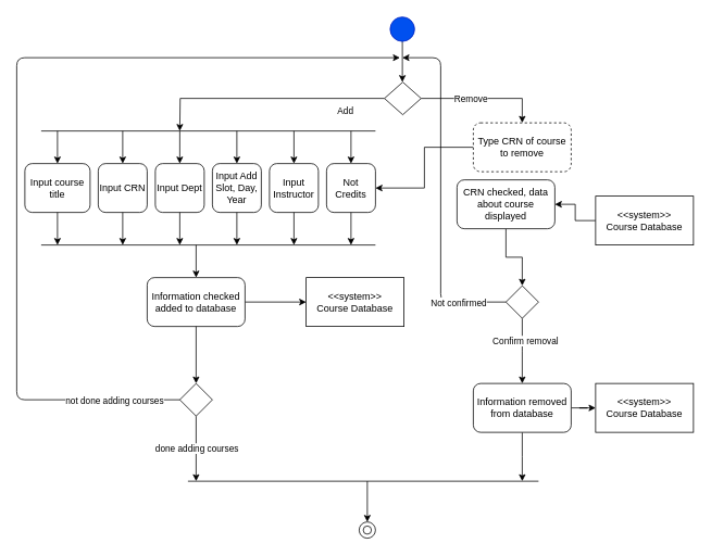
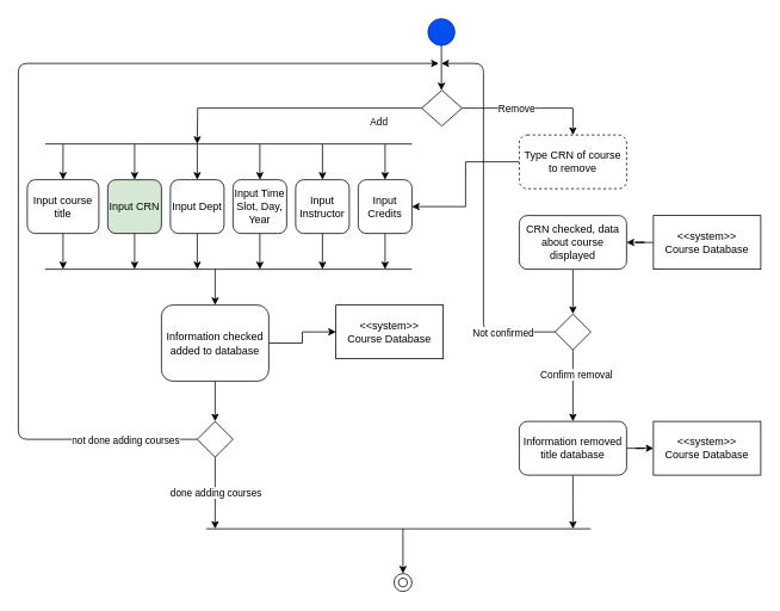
  <mxCell id="0" />
  <mxCell id="1" parent="0" />
  <mxCell id="2" value="" style="ellipse;whiteSpace=wrap;html=1;aspect=fixed;" parent="1" vertex="1"><mxGeometry x="440" y="640" width="20" height="20" as="geometry" /></mxCell>
  <mxCell id="3" value="" style="edgeStyle=orthogonalEdgeStyle;rounded=0;orthogonalLoop=1;jettySize=auto;html=1;" parent="1" source="4" edge="1"><mxGeometry relative="1" as="geometry"><mxPoint x="492.98" y="100" as="targetPoint" /></mxGeometry></mxCell>
  <mxCell id="4" value="" style="ellipse;whiteSpace=wrap;html=1;aspect=fixed;fillColor=#0050ef;strokeColor=#001DBC;fontColor=#ffffff;" parent="1" vertex="1"><mxGeometry x="477.98" y="20" width="30" height="30" as="geometry" /></mxCell>
  <mxCell id="5" value="" style="edgeStyle=orthogonalEdgeStyle;rounded=0;orthogonalLoop=1;jettySize=auto;html=1;" parent="1" source="9" edge="1"><mxGeometry relative="1" as="geometry"><mxPoint x="220" y="160" as="targetPoint" /></mxGeometry></mxCell>
  <mxCell id="6" value="Add" style="edgeLabel;html=1;align=center;verticalAlign=middle;resizable=0;points=[];" parent="5" vertex="1" connectable="0"><mxGeometry x="0.802" y="202" relative="1" as="geometry"><mxPoint as="offset" /></mxGeometry></mxCell>
  <mxCell id="7" value="" style="edgeStyle=orthogonalEdgeStyle;rounded=0;orthogonalLoop=1;jettySize=auto;html=1;entryX=0.5;entryY=0;entryDx=0;entryDy=0;" parent="1" source="9" target="42" edge="1"><mxGeometry relative="1" as="geometry"><mxPoint x="660" y="147" as="targetPoint" /></mxGeometry></mxCell>
  <mxCell id="8" value="Remove" style="edgeLabel;html=1;align=center;verticalAlign=middle;resizable=0;points=[];" parent="7" vertex="1" connectable="0"><mxGeometry x="-0.207" relative="1" as="geometry"><mxPoint as="offset" /></mxGeometry></mxCell>
  <mxCell id="9" value="" style="rhombus;whiteSpace=wrap;html=1;" parent="1" vertex="1"><mxGeometry x="470.98" y="100" width="45" height="40" as="geometry" /></mxCell>
  <mxCell id="10" value="Input course title" style="rounded=1;whiteSpace=wrap;html=1;" parent="1" vertex="1"><mxGeometry x="30" y="200" width="80" height="60" as="geometry" /></mxCell>
  <mxCell id="11" value="" style="endArrow=none;html=1;" parent="1" edge="1"><mxGeometry width="50" height="50" relative="1" as="geometry"><mxPoint x="50" y="160" as="sourcePoint" /><mxPoint x="460" y="160" as="targetPoint" /></mxGeometry></mxCell>
  <mxCell id="12" value="" style="endArrow=classic;html=1;entryX=0.5;entryY=0;entryDx=0;entryDy=0;" parent="1" target="10" edge="1"><mxGeometry width="50" height="50" relative="1" as="geometry"><mxPoint x="70" y="160" as="sourcePoint" /><mxPoint x="290" y="180" as="targetPoint" /></mxGeometry></mxCell>
  <mxCell id="13" value="" style="endArrow=classic;html=1;entryX=0.5;entryY=0;entryDx=0;entryDy=0;" parent="1" target="14" edge="1"><mxGeometry width="50" height="50" relative="1" as="geometry"><mxPoint x="150" y="160" as="sourcePoint" /><mxPoint x="200" y="200" as="targetPoint" /></mxGeometry></mxCell>
- <mxCell id="14" value="Input CRN" style="rounded=1;whiteSpace=wrap;html=1;" parent="1" vertex="1"><mxGeometry x="120" y="200" width="60" height="60" as="geometry" /></mxCell>
+ <mxCell id="14" value="Input CRN" style="rounded=1;whiteSpace=wrap;html=1;fillColor=#d5e8d4;" parent="1" vertex="1"><mxGeometry x="120" y="200" width="60" height="60" as="geometry" /></mxCell>
  <mxCell id="15" value="Input Dept" style="rounded=1;whiteSpace=wrap;html=1;" parent="1" vertex="1"><mxGeometry x="190" y="200" width="60" height="60" as="geometry" /></mxCell>
- <mxCell id="16" value="Input Add Slot, Day, Year" style="rounded=1;whiteSpace=wrap;html=1;" parent="1" vertex="1"><mxGeometry x="260" y="200" width="60" height="60" as="geometry" /></mxCell>
+ <mxCell id="16" value="Input Time Slot, Day, Year" style="rounded=1;whiteSpace=wrap;html=1;" parent="1" vertex="1"><mxGeometry x="260" y="200" width="60" height="60" as="geometry" /></mxCell>
  <mxCell id="17" value="" style="endArrow=classic;html=1;entryX=0.5;entryY=0;entryDx=0;entryDy=0;" parent="1" target="15" edge="1"><mxGeometry width="50" height="50" relative="1" as="geometry"><mxPoint x="220" y="160" as="sourcePoint" /><mxPoint x="210" y="70" as="targetPoint" /></mxGeometry></mxCell>
  <mxCell id="18" value="" style="endArrow=classic;html=1;entryX=0.5;entryY=0;entryDx=0;entryDy=0;" parent="1" target="16" edge="1"><mxGeometry width="50" height="50" relative="1" as="geometry"><mxPoint x="290" y="160" as="sourcePoint" /><mxPoint x="270" y="200" as="targetPoint" /><Array as="points" /></mxGeometry></mxCell>
  <mxCell id="19" value="Input Instructor" style="rounded=1;whiteSpace=wrap;html=1;" parent="1" vertex="1"><mxGeometry x="330" y="200" width="60" height="60" as="geometry" /></mxCell>
  <mxCell id="20" value="" style="endArrow=classic;html=1;entryX=0.5;entryY=0;entryDx=0;entryDy=0;" parent="1" edge="1"><mxGeometry width="50" height="50" relative="1" as="geometry"><mxPoint x="360" y="160" as="sourcePoint" /><mxPoint x="360" y="200" as="targetPoint" /><Array as="points" /></mxGeometry></mxCell>
- <mxCell id="21" value="Not Credits" style="rounded=1;whiteSpace=wrap;html=1;" parent="1" vertex="1"><mxGeometry x="400" y="200" width="60" height="60" as="geometry" /></mxCell>
+ <mxCell id="21" value="Input Credits" style="rounded=1;whiteSpace=wrap;html=1;" parent="1" vertex="1"><mxGeometry x="400" y="200" width="60" height="60" as="geometry" /></mxCell>
  <mxCell id="22" value="" style="endArrow=classic;html=1;entryX=0.5;entryY=0;entryDx=0;entryDy=0;" parent="1" target="21" edge="1"><mxGeometry width="50" height="50" relative="1" as="geometry"><mxPoint x="430" y="160" as="sourcePoint" /><mxPoint x="540" y="170" as="targetPoint" /></mxGeometry></mxCell>
  <mxCell id="23" value="" style="edgeStyle=orthogonalEdgeStyle;rounded=0;orthogonalLoop=1;jettySize=auto;html=1;" parent="1" source="24" target="33" edge="1"><mxGeometry relative="1" as="geometry" /></mxCell>
- <mxCell id="24" value="Information checked added to database" style="rounded=1;whiteSpace=wrap;html=1;" parent="1" vertex="1"><mxGeometry x="180" y="340" width="120" height="60" as="geometry" /></mxCell>
+ <mxCell id="24" value="Information checked added to database" style="rounded=1;whiteSpace=wrap;html=1;" parent="1" vertex="1"><mxGeometry x="180" y="340" width="120" height="85" as="geometry" /></mxCell>
  <mxCell id="25" value="" style="endArrow=none;html=1;" parent="1" edge="1"><mxGeometry width="50" height="50" relative="1" as="geometry"><mxPoint x="50" y="300" as="sourcePoint" /><mxPoint x="460" y="300" as="targetPoint" /></mxGeometry></mxCell>
  <mxCell id="26" value="" style="endArrow=classic;html=1;entryX=0.5;entryY=0;entryDx=0;entryDy=0;" parent="1" edge="1"><mxGeometry width="50" height="50" relative="1" as="geometry"><mxPoint x="70" y="260" as="sourcePoint" /><mxPoint x="70" y="300" as="targetPoint" /></mxGeometry></mxCell>
  <mxCell id="27" value="" style="endArrow=classic;html=1;entryX=0.5;entryY=0;entryDx=0;entryDy=0;" parent="1" edge="1"><mxGeometry width="50" height="50" relative="1" as="geometry"><mxPoint x="150" y="260" as="sourcePoint" /><mxPoint x="150" y="300" as="targetPoint" /></mxGeometry></mxCell>
  <mxCell id="28" value="" style="endArrow=classic;html=1;entryX=0.5;entryY=0;entryDx=0;entryDy=0;" parent="1" edge="1"><mxGeometry width="50" height="50" relative="1" as="geometry"><mxPoint x="220" y="260" as="sourcePoint" /><mxPoint x="220" y="300" as="targetPoint" /></mxGeometry></mxCell>
  <mxCell id="29" value="" style="endArrow=classic;html=1;entryX=0.5;entryY=0;entryDx=0;entryDy=0;" parent="1" edge="1"><mxGeometry width="50" height="50" relative="1" as="geometry"><mxPoint x="290" y="260" as="sourcePoint" /><mxPoint x="290" y="300" as="targetPoint" /><Array as="points" /></mxGeometry></mxCell>
  <mxCell id="30" value="" style="endArrow=classic;html=1;entryX=0.5;entryY=0;entryDx=0;entryDy=0;" parent="1" edge="1"><mxGeometry width="50" height="50" relative="1" as="geometry"><mxPoint x="360" y="260" as="sourcePoint" /><mxPoint x="360" y="300" as="targetPoint" /><Array as="points" /></mxGeometry></mxCell>
  <mxCell id="31" value="" style="endArrow=classic;html=1;entryX=0.5;entryY=0;entryDx=0;entryDy=0;" parent="1" edge="1"><mxGeometry width="50" height="50" relative="1" as="geometry"><mxPoint x="430" y="260" as="sourcePoint" /><mxPoint x="430" y="300" as="targetPoint" /></mxGeometry></mxCell>
  <mxCell id="32" value="" style="endArrow=classic;html=1;entryX=0.5;entryY=0;entryDx=0;entryDy=0;" parent="1" target="24" edge="1"><mxGeometry width="50" height="50" relative="1" as="geometry"><mxPoint x="240" y="300" as="sourcePoint" /><mxPoint x="160" y="390" as="targetPoint" /></mxGeometry></mxCell>
  <mxCell id="33" value="&lt;div&gt;&amp;lt;&amp;lt;system&amp;gt;&amp;gt;&lt;/div&gt;&lt;div&gt;Course Database&lt;br&gt;&lt;/div&gt;" style="rounded=0;whiteSpace=wrap;html=1;" parent="1" vertex="1"><mxGeometry x="375" y="340" width="120" height="60" as="geometry" /></mxCell>
  <mxCell id="34" value="" style="endArrow=classic;html=1;exitX=0.5;exitY=1;exitDx=0;exitDy=0;entryX=0.5;entryY=0;entryDx=0;entryDy=0;" parent="1" source="24" edge="1"><mxGeometry width="50" height="50" relative="1" as="geometry"><mxPoint x="130" y="480" as="sourcePoint" /><mxPoint x="240" y="470" as="targetPoint" /></mxGeometry></mxCell>
  <mxCell id="35" value="" style="edgeStyle=orthogonalEdgeStyle;rounded=0;orthogonalLoop=1;jettySize=auto;html=1;" parent="1" source="37" edge="1"><mxGeometry relative="1" as="geometry"><mxPoint x="240" y="590" as="targetPoint" /></mxGeometry></mxCell>
  <mxCell id="36" value="done adding courses" style="edgeLabel;html=1;align=center;verticalAlign=middle;resizable=0;points=[];" parent="35" vertex="1" connectable="0"><mxGeometry x="0.295" y="2" relative="1" as="geometry"><mxPoint x="-2" y="-11.72" as="offset" /></mxGeometry></mxCell>
  <mxCell id="37" value="" style="rhombus;whiteSpace=wrap;html=1;" parent="1" vertex="1"><mxGeometry x="220" y="470" width="40" height="40" as="geometry" /></mxCell>
  <mxCell id="38" value="" style="endArrow=classic;html=1;exitX=0;exitY=0.5;exitDx=0;exitDy=0;" parent="1" source="37" edge="1"><mxGeometry width="50" height="50" relative="1" as="geometry"><mxPoint x="150" y="520" as="sourcePoint" /><mxPoint x="490" y="70" as="targetPoint" /><Array as="points"><mxPoint x="20" y="490" /><mxPoint x="20" y="70" /></Array></mxGeometry></mxCell>
  <mxCell id="39" value="not done adding courses" style="edgeLabel;html=1;align=center;verticalAlign=middle;resizable=0;points=[];" parent="38" vertex="1" connectable="0"><mxGeometry x="0.23" y="-1" relative="1" as="geometry"><mxPoint x="69.66" y="419" as="offset" /></mxGeometry></mxCell>
  <mxCell id="40" value="" style="ellipse;whiteSpace=wrap;html=1;aspect=fixed;" parent="1" vertex="1"><mxGeometry x="445" y="645" width="10" height="10" as="geometry" /></mxCell>
  <mxCell id="41" value="" style="edgeStyle=orthogonalEdgeStyle;rounded=0;orthogonalLoop=1;jettySize=auto;html=1;" parent="1" source="42" target="21" edge="1"><mxGeometry relative="1" as="geometry" /></mxCell>
  <mxCell id="42" value="Type CRN of course to remove" style="rounded=1;whiteSpace=wrap;html=1;dashed=1;" parent="1" vertex="1"><mxGeometry x="580" y="150" width="120" height="60" as="geometry" /></mxCell>
  <mxCell id="43" value="" style="edgeStyle=orthogonalEdgeStyle;rounded=0;orthogonalLoop=1;jettySize=auto;html=1;" parent="1" source="44" target="49" edge="1"><mxGeometry relative="1" as="geometry" /></mxCell>
- <mxCell id="44" value="CRN checked, data about course displayed" style="rounded=1;whiteSpace=wrap;html=1;" parent="1" vertex="1"><mxGeometry x="560" y="220" width="120" height="60" as="geometry" /></mxCell>
+ <mxCell id="44" value="CRN checked, data about course displayed" style="rounded=1;whiteSpace=wrap;html=1;" parent="1" vertex="1"><mxGeometry x="580" y="240" width="120" height="60" as="geometry" /></mxCell>
  <mxCell id="45" value="" style="edgeStyle=orthogonalEdgeStyle;rounded=0;orthogonalLoop=1;jettySize=auto;html=1;" parent="1" source="46" target="44" edge="1"><mxGeometry relative="1" as="geometry" /></mxCell>
  <mxCell id="46" value="&lt;div&gt;&amp;lt;&amp;lt;system&amp;gt;&amp;gt;&lt;/div&gt;&lt;div&gt;Course Database&lt;br&gt;&lt;/div&gt;" style="rounded=0;whiteSpace=wrap;html=1;" parent="1" vertex="1"><mxGeometry x="730" y="240" width="120" height="60" as="geometry" /></mxCell>
  <mxCell id="47" value="" style="edgeStyle=orthogonalEdgeStyle;rounded=0;orthogonalLoop=1;jettySize=auto;html=1;" parent="1" source="49" edge="1"><mxGeometry relative="1" as="geometry"><mxPoint x="640" y="470" as="targetPoint" /></mxGeometry></mxCell>
  <mxCell id="48" value="Confirm removal" style="edgeLabel;html=1;align=center;verticalAlign=middle;resizable=0;points=[];" parent="47" vertex="1" connectable="0"><mxGeometry x="-0.325" y="3" relative="1" as="geometry"><mxPoint as="offset" /></mxGeometry></mxCell>
  <mxCell id="49" value="" style="rhombus;whiteSpace=wrap;html=1;" parent="1" vertex="1"><mxGeometry x="620" y="350" width="40" height="40" as="geometry" /></mxCell>
  <mxCell id="50" value="" style="endArrow=classic;html=1;exitX=0;exitY=0.5;exitDx=0;exitDy=0;" parent="1" source="49" edge="1"><mxGeometry width="50" height="50" relative="1" as="geometry"><mxPoint x="550" y="360" as="sourcePoint" /><mxPoint x="493" y="70" as="targetPoint" /><Array as="points"><mxPoint x="540" y="370" /><mxPoint x="540" y="70" /></Array></mxGeometry></mxCell>
  <mxCell id="51" value="Not confirmed" style="edgeLabel;html=1;align=center;verticalAlign=middle;resizable=0;points=[];" parent="50" vertex="1" connectable="0"><mxGeometry x="-0.723" relative="1" as="geometry"><mxPoint as="offset" /></mxGeometry></mxCell>
  <mxCell id="52" value="" style="edgeStyle=orthogonalEdgeStyle;rounded=0;orthogonalLoop=1;jettySize=auto;html=1;" parent="1" source="54" edge="1"><mxGeometry relative="1" as="geometry"><mxPoint x="640" y="590" as="targetPoint" /></mxGeometry></mxCell>
  <mxCell id="53" value="" style="edgeStyle=orthogonalEdgeStyle;rounded=0;orthogonalLoop=1;jettySize=auto;html=1;" parent="1" source="54" target="55" edge="1"><mxGeometry relative="1" as="geometry" /></mxCell>
- <mxCell id="54" value="Information removed from database" style="rounded=1;whiteSpace=wrap;html=1;" parent="1" vertex="1"><mxGeometry x="580" y="470" width="120" height="60" as="geometry" /></mxCell>
+ <mxCell id="54" value="Information removed title database" style="rounded=1;whiteSpace=wrap;html=1;" parent="1" vertex="1"><mxGeometry x="580" y="470" width="120" height="60" as="geometry" /></mxCell>
  <mxCell id="55" value="&lt;div&gt;&amp;lt;&amp;lt;system&amp;gt;&amp;gt;&lt;/div&gt;&lt;div&gt;Course Database&lt;br&gt;&lt;/div&gt;" style="rounded=0;whiteSpace=wrap;html=1;" parent="1" vertex="1"><mxGeometry x="730" y="470" width="120" height="60" as="geometry" /></mxCell>
  <mxCell id="56" value="" style="endArrow=none;html=1;" parent="1" edge="1"><mxGeometry width="50" height="50" relative="1" as="geometry"><mxPoint x="230" y="590" as="sourcePoint" /><mxPoint x="660" y="590" as="targetPoint" /></mxGeometry></mxCell>
  <mxCell id="57" value="" style="endArrow=classic;html=1;entryX=0.5;entryY=0;entryDx=0;entryDy=0;" parent="1" target="2" edge="1"><mxGeometry width="50" height="50" relative="1" as="geometry"><mxPoint x="450" y="590" as="sourcePoint" /><mxPoint x="490" y="540" as="targetPoint" /></mxGeometry></mxCell>
